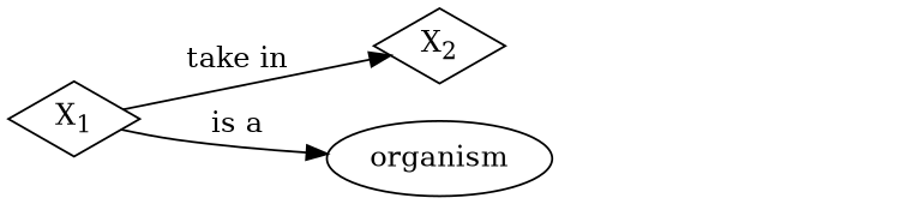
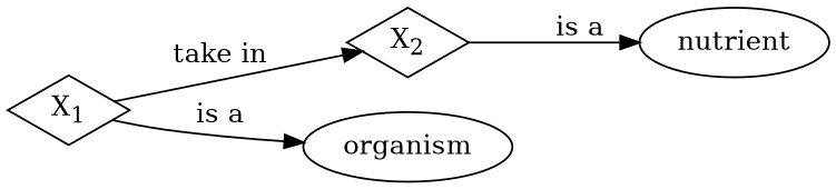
  digraph {
    rankdir=LR
    n1 [label=<X<SUB>1</SUB>> shape=diamond]
    n2 [label=<X<SUB>2</SUB>> shape=diamond]
    organism
+   nutrient
    n1 -> n2 [label=" take in"]
    n1 -> organism [label=" is a"]
+   n2 -> nutrient [label=" is a"]
  }
